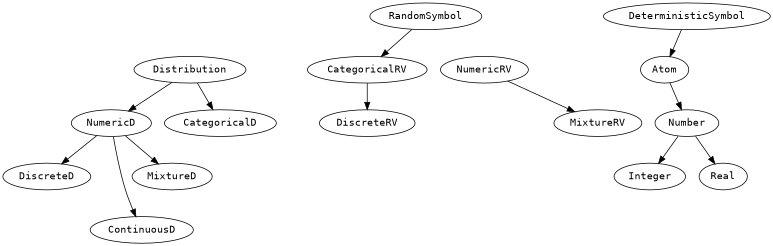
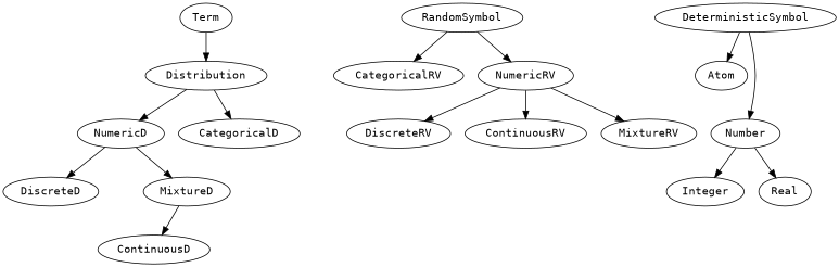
  digraph {
    fontname=monospace
    node [fontname=monospace]
    edge [fontname=monospace]
+   n1 [label=Term]
    n2 [label=Distribution]
    n3 [label=NumericD]
    n4 [label=CategoricalD]
    n5 [label=DiscreteD]
    n6 [label=ContinuousD]
    n7 [label=MixtureD]
    n8 [label=RandomSymbol]
    n9 [label=NumericRV]
    n10 [label=CategoricalRV]
    n11 [label=DeterministicSymbol]
    n12 [label=Atom]
    n13 [label=Number]
    n14 [label=DiscreteRV]
+   n15 [label=ContinuousRV]
    n16 [label=MixtureRV]
    n17 [label=Integer]
    n18 [label=Real]
+   n1 -> n2
    n2 -> n3
    n2 -> n4
    n3 -> n5
-   n3 -> n6
+   n7 -> n6
    n3 -> n7
+   n8 -> n9
    n8 -> n10
-   n10 -> n14
+   n9 -> n14
+   n9 -> n15
    n9 -> n16
    n11 -> n12
-   n12 -> n13
+   n11 -> n13
    n13 -> n17
    n13 -> n18
  }
